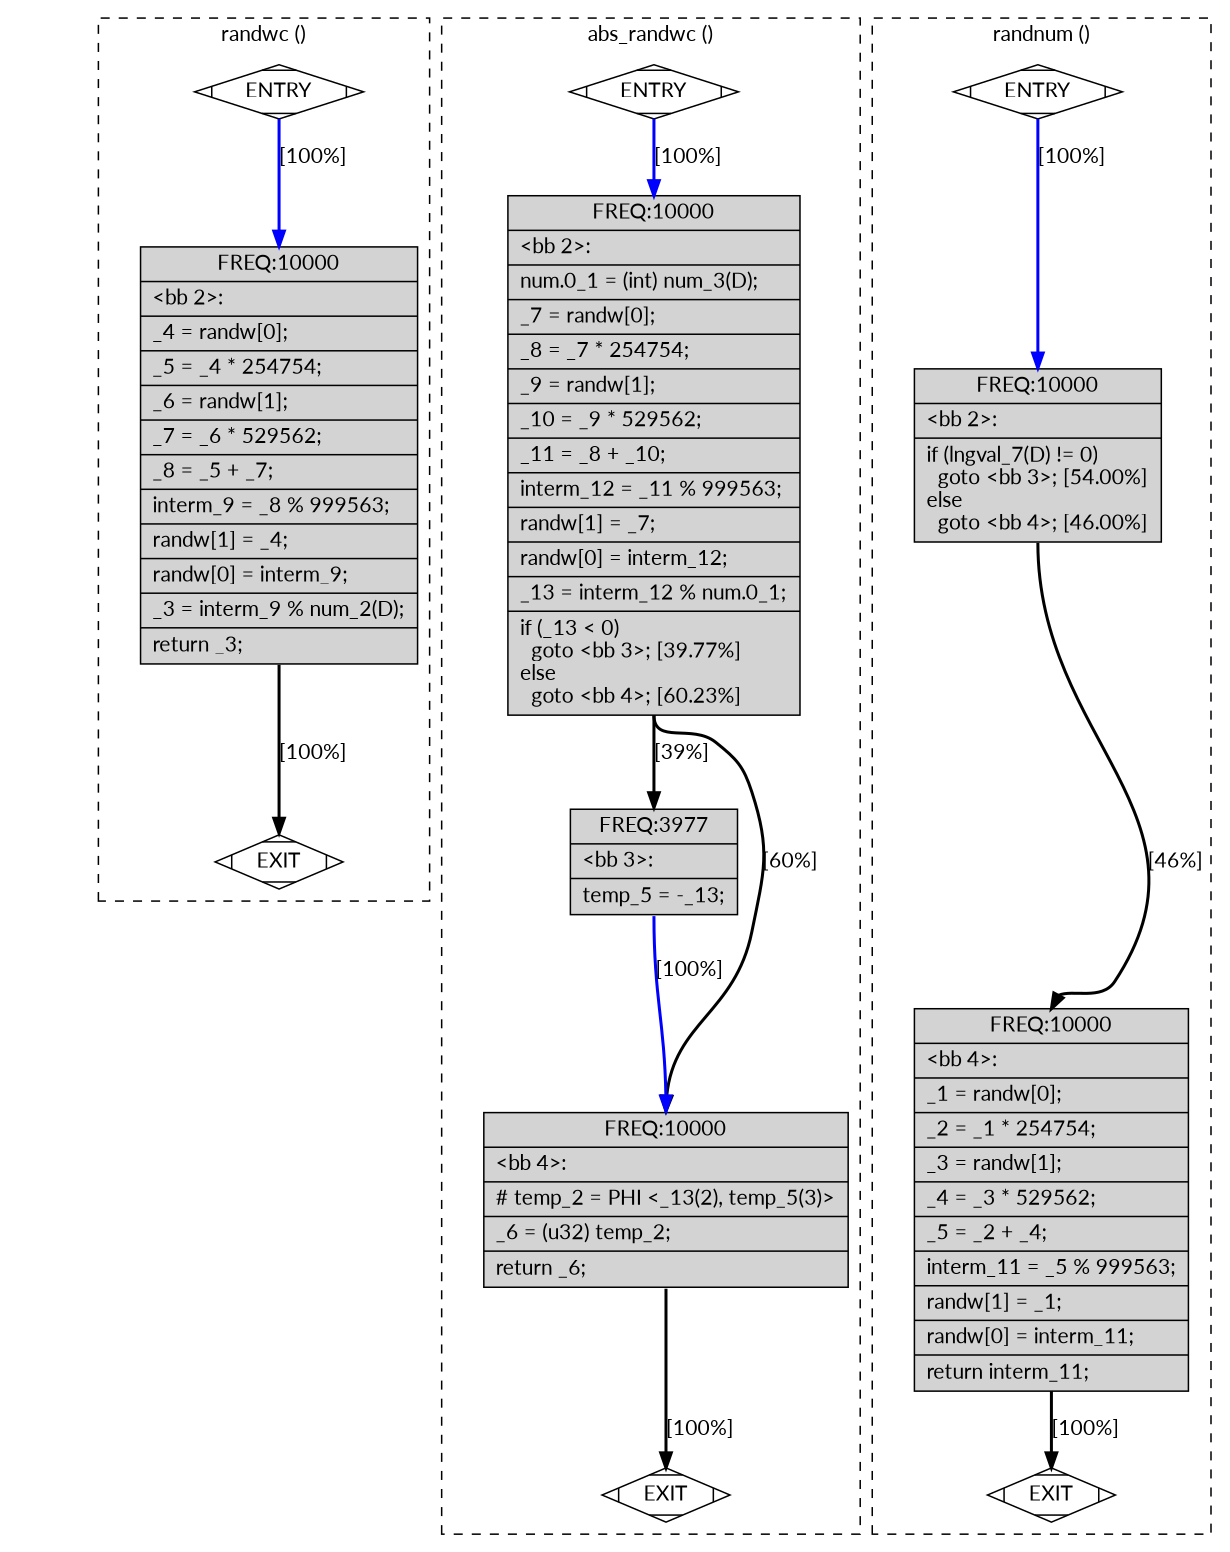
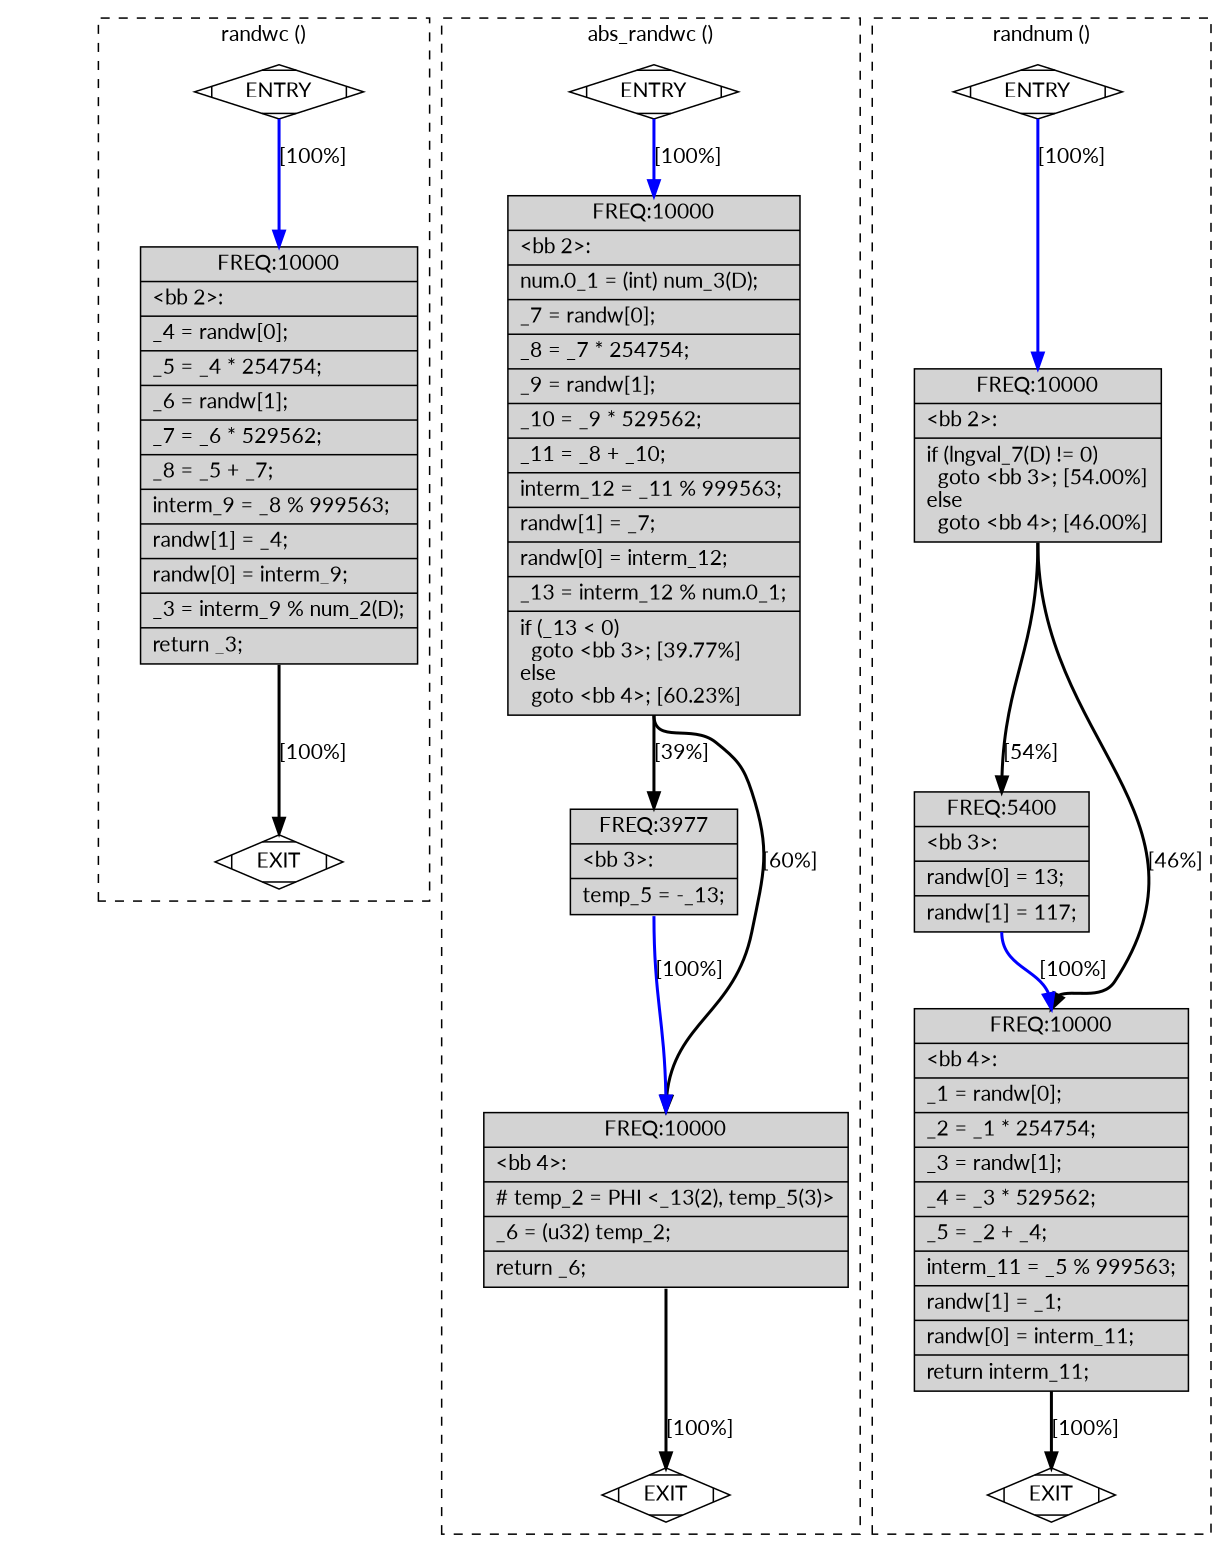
  digraph {
    fontname=Lato
    node [fillcolor=lightgrey shape=record style=filled fontname=Lato]
    edge [constraint=true headport=n style="solid,bold" tailport=s fontname=Lato color=black weight=10]
    n1 [fillcolor=white label=ENTRY shape=Mdiamond]
    n2 [fillcolor=white label=EXIT shape=Mdiamond]
    n3 [label="{ FREQ:10000 |\<bb\ 2\>:\l|_4\ =\ randw[0];\l|_5\ =\ _4\ *\ 254754;\l|_6\ =\ randw[1];\l|_7\ =\ _6\ *\ 529562;\l|_8\ =\ _5\ +\ _7;\l|interm_9\ =\ _8\ %\ 999563;\l|randw[1]\ =\ _4;\l|randw[0]\ =\ interm_9;\l|_3\ =\ interm_9\ %\ num_2(D);\l|return\ _3;\l}"]
    n4 [fillcolor=white label=ENTRY shape=Mdiamond]
    n5 [fillcolor=white label=EXIT shape=Mdiamond]
    n6 [label="{ FREQ:10000 |\<bb\ 2\>:\l|num.0_1\ =\ (int)\ num_3(D);\l|_7\ =\ randw[0];\l|_8\ =\ _7\ *\ 254754;\l|_9\ =\ randw[1];\l|_10\ =\ _9\ *\ 529562;\l|_11\ =\ _8\ +\ _10;\l|interm_12\ =\ _11\ %\ 999563;\l|randw[1]\ =\ _7;\l|randw[0]\ =\ interm_12;\l|_13\ =\ interm_12\ %\ num.0_1;\l|if\ (_13\ \<\ 0)\l\ \ goto\ \<bb\ 3\>;\ [39.77%]\lelse\l\ \ goto\ \<bb\ 4\>;\ [60.23%]\l}"]
    n7 [label="{ FREQ:3977 |\<bb\ 3\>:\l|temp_5\ =\ -_13;\l}"]
    n8 [label="{ FREQ:10000 |\<bb\ 4\>:\l|#\ temp_2\ =\ PHI\ \<_13(2),\ temp_5(3)\>\l|_6\ =\ (u32)\ temp_2;\l|return\ _6;\l}"]
    n9 [fillcolor=white label=ENTRY shape=Mdiamond]
    n10 [fillcolor=white label=EXIT shape=Mdiamond]
    n11 [label="{ FREQ:10000 |\<bb\ 2\>:\l|if\ (lngval_7(D)\ !=\ 0)\l\ \ goto\ \<bb\ 3\>;\ [54.00%]\lelse\l\ \ goto\ \<bb\ 4\>;\ [46.00%]\l}"]
+   n12 [label="{ FREQ:5400 |\<bb\ 3\>:\l|randw[0]\ =\ 13;\l|randw[1]\ =\ 117;\l}"]
    n13 [label="{ FREQ:10000 |\<bb\ 4\>:\l|_1\ =\ randw[0];\l|_2\ =\ _1\ *\ 254754;\l|_3\ =\ randw[1];\l|_4\ =\ _3\ *\ 529562;\l|_5\ =\ _2\ +\ _4;\l|interm_11\ =\ _5\ %\ 999563;\l|randw[1]\ =\ _1;\l|randw[0]\ =\ interm_11;\l|return\ interm_11;\l}"]
    subgraph cluster_1 {
      color=black
      label="randwc ()"
      style=dashed
      n1
      n2
      n3
    }
    subgraph cluster_2 {
      color=black
      label="abs_randwc ()"
      style=dashed
      n4
      n5
      n6
      n7
      n8
    }
    subgraph cluster_3 {
      color=black
      label="randnum ()"
      style=dashed
      n9
      n10
      n11
+     n12
      n13
    }
    n1 -> n2 [style=invis color="" weight=""]
    n1 -> n3 [color=blue label="[100%]" weight=100]
    n3 -> n2 [label="[100%]"]
    n4 -> n5 [style=invis color="" weight=""]
    n4 -> n6 [color=blue label="[100%]" weight=100]
    n6 -> n7 [label="[39%]"]
    n6 -> n8 [label="[60%]"]
    n7 -> n8 [color=blue label="[100%]" weight=100]
    n8 -> n5 [label="[100%]"]
    n9 -> n10 [style=invis color="" weight=""]
    n9 -> n11 [color=blue label="[100%]" weight=100]
+   n11 -> n12 [label="[54%]"]
    n11 -> n13 [label="[46%]"]
+   n12 -> n13 [color=blue label="[100%]" weight=100]
    n13 -> n10 [label="[100%]"]
  }
